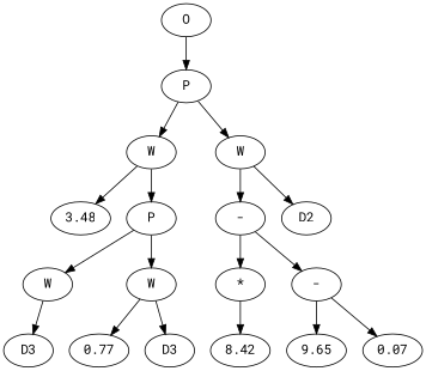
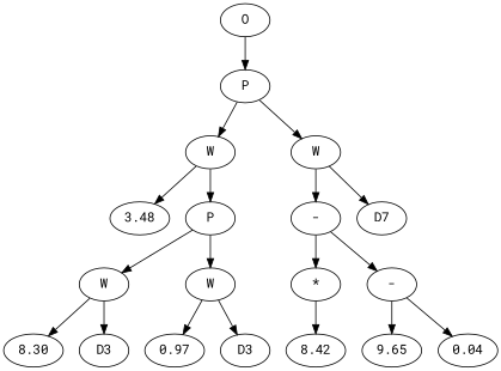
  digraph {
    fontname="Roboto Mono"
    node [fontname="Roboto Mono"]
    edge [fontname="Roboto Mono"]
    n1 [label=O]
    n2 [label=P]
    n3 [label=W]
    n4 [label=W]
    n5 [label=3.48]
    n6 [label=P]
    n7 [label="-"]
-   n8 [label=D2]
+   n8 [label=D7]
    n9 [label=W]
    n10 [label=W]
+   n11 [label=8.30]
    n12 [label=D3]
-   n13 [label=0.77]
+   n13 [label=0.97]
    n14 [label=D3]
    n15 [label="*"]
    n16 [label="-"]
    n17 [label=8.42]
    n18 [label=9.65]
-   n19 [label=0.07]
+   n19 [label=0.04]
    n1 -> n2
    n2 -> n3
    n2 -> n4
    n3 -> n5
    n3 -> n6
    n4 -> n7
    n4 -> n8
    n6 -> n9
    n6 -> n10
    n7 -> n15
    n7 -> n16
+   n9 -> n11
    n9 -> n12
    n10 -> n13
    n10 -> n14
    n15 -> n17
    n16 -> n18
    n16 -> n19
  }
